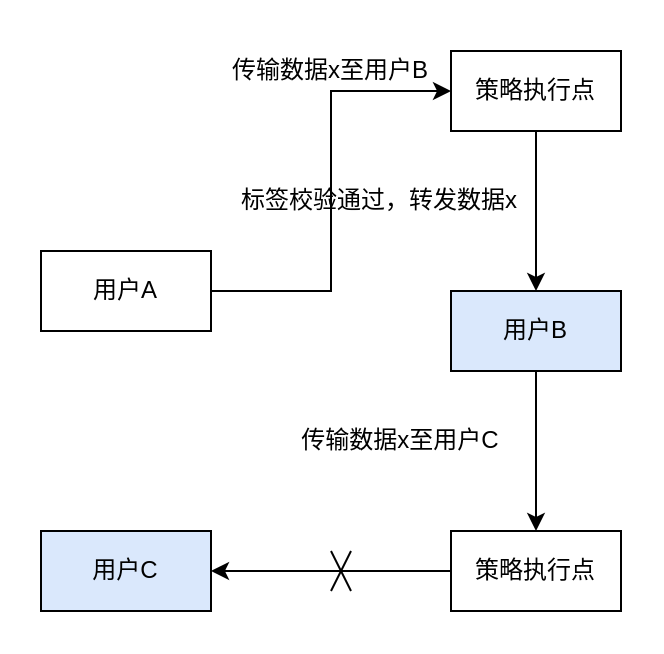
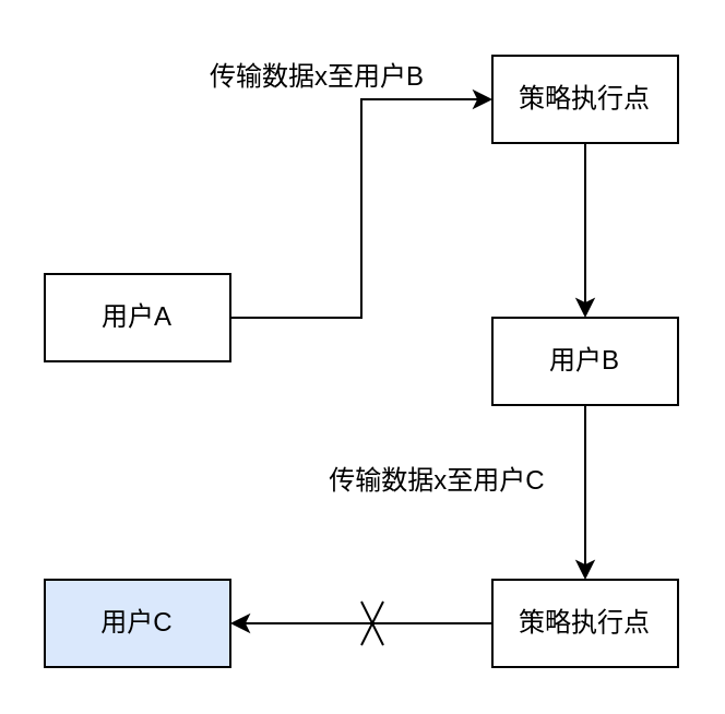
  <mxCell id="0" />
  <mxCell id="1" parent="0" />
  <mxCell id="2" style="edgeStyle=orthogonalEdgeStyle;rounded=0;orthogonalLoop=1;jettySize=auto;html=1;exitX=1;exitY=0.5;exitDx=0;exitDy=0;entryX=0;entryY=0.5;entryDx=0;entryDy=0;" edge="1" parent="1" source="3" target="5"><mxGeometry relative="1" as="geometry" /></mxCell>
  <mxCell id="3" value="用户A" style="rounded=0;whiteSpace=wrap;html=1;" vertex="1" parent="1"><mxGeometry x="20" y="125" width="85" height="40" as="geometry" /></mxCell>
  <mxCell id="4" style="edgeStyle=orthogonalEdgeStyle;rounded=0;orthogonalLoop=1;jettySize=auto;html=1;exitX=0.5;exitY=1;exitDx=0;exitDy=0;entryX=0.5;entryY=0;entryDx=0;entryDy=0;" edge="1" parent="1" source="5" target="7"><mxGeometry relative="1" as="geometry" /></mxCell>
  <mxCell id="5" value="策略执行点" style="rounded=0;whiteSpace=wrap;html=1;" vertex="1" parent="1"><mxGeometry x="225" y="25" width="85" height="40" as="geometry" /></mxCell>
  <mxCell id="6" style="edgeStyle=orthogonalEdgeStyle;rounded=0;orthogonalLoop=1;jettySize=auto;html=1;exitX=0.5;exitY=1;exitDx=0;exitDy=0;entryX=0.5;entryY=0;entryDx=0;entryDy=0;" edge="1" parent="1" source="7" target="11"><mxGeometry relative="1" as="geometry" /></mxCell>
- <mxCell id="7" value="用户B" style="rounded=0;whiteSpace=wrap;html=1;fillColor=#dae8fc;" vertex="1" parent="1"><mxGeometry x="225" y="145" width="85" height="40" as="geometry" /></mxCell>
- <mxCell id="8" value="传输数据x至用户B" style="text;html=1;strokeColor=none;fillColor=none;align=center;verticalAlign=middle;whiteSpace=wrap;rounded=0;" vertex="1" parent="1"><mxGeometry x="105" y="20" width="120" height="30" as="geometry" /></mxCell>
- <mxCell id="9" value="标签校验通过，转发数据x" style="text;html=1;align=center;verticalAlign=middle;resizable=0;points=[];autosize=1;strokeColor=none;fillColor=none;" vertex="1" parent="1"><mxGeometry x="109" y="85" width="160" height="30" as="geometry" /></mxCell>
+ <mxCell id="7" value="用户B" style="rounded=0;whiteSpace=wrap;html=1;" vertex="1" parent="1"><mxGeometry x="225" y="145" width="85" height="40" as="geometry" /></mxCell>
+ <mxCell id="8" value="传输数据x至用户B" style="text;html=1;strokeColor=none;fillColor=none;align=center;verticalAlign=middle;whiteSpace=wrap;rounded=0;" vertex="1" parent="1"><mxGeometry x="85" y="20" width="120" height="30" as="geometry" /></mxCell>
  <mxCell id="10" style="edgeStyle=orthogonalEdgeStyle;rounded=0;orthogonalLoop=1;jettySize=auto;html=1;exitX=0;exitY=0.5;exitDx=0;exitDy=0;entryX=1;entryY=0.5;entryDx=0;entryDy=0;" edge="1" parent="1" source="11" target="12"><mxGeometry relative="1" as="geometry" /></mxCell>
  <mxCell id="11" value="策略执行点" style="rounded=0;whiteSpace=wrap;html=1;" vertex="1" parent="1"><mxGeometry x="225" y="265" width="85" height="40" as="geometry" /></mxCell>
  <mxCell id="12" value="用户C" style="rounded=0;whiteSpace=wrap;html=1;fillColor=#dae8fc;" vertex="1" parent="1"><mxGeometry x="20" y="265" width="85" height="40" as="geometry" /></mxCell>
  <mxCell id="13" value="传输数据x至用户C" style="text;html=1;strokeColor=none;fillColor=none;align=center;verticalAlign=middle;whiteSpace=wrap;rounded=0;" vertex="1" parent="1"><mxGeometry x="140" y="205" width="120" height="30" as="geometry" /></mxCell>
  <mxCell id="14" value="" style="endArrow=none;html=1;rounded=0;" edge="1" parent="1"><mxGeometry width="50" height="50" relative="1" as="geometry"><mxPoint x="165" y="295" as="sourcePoint" /><mxPoint x="175" y="275" as="targetPoint" /></mxGeometry></mxCell>
  <mxCell id="15" value="" style="endArrow=none;html=1;rounded=0;" edge="1" parent="1"><mxGeometry width="50" height="50" relative="1" as="geometry"><mxPoint x="165" y="275" as="sourcePoint" /><mxPoint x="175" y="295" as="targetPoint" /></mxGeometry></mxCell>
